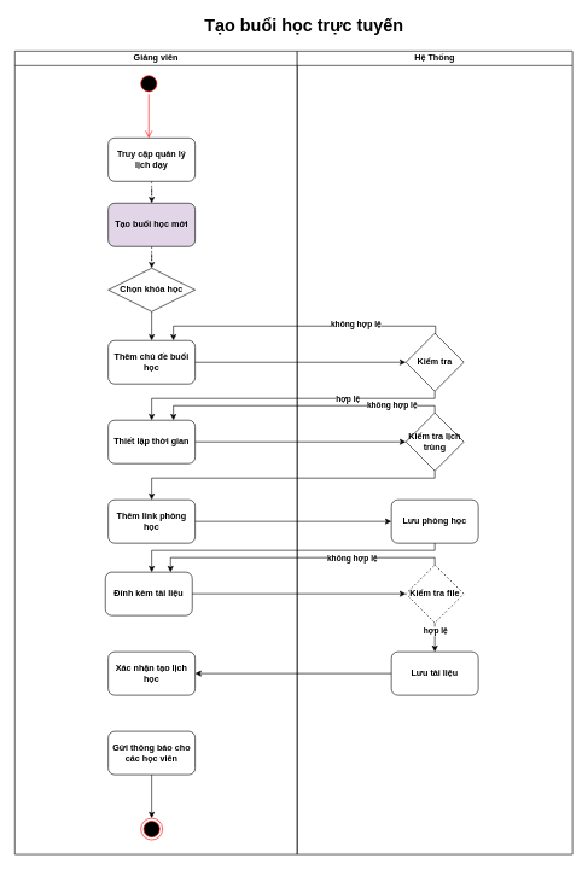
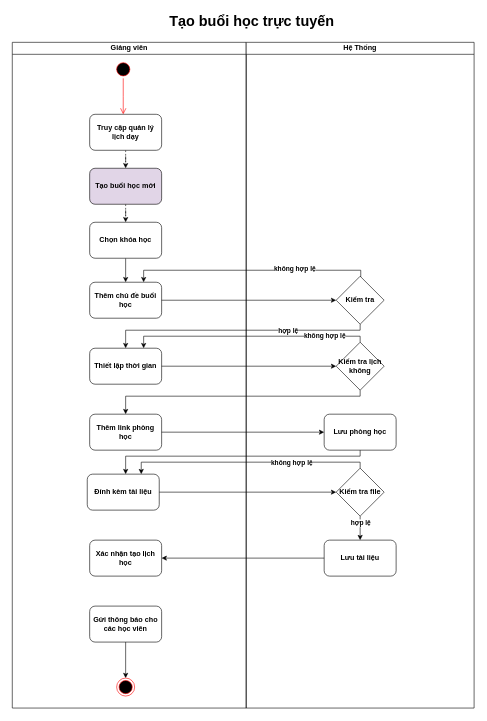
  <mxCell id="0" />
  <mxCell id="1" parent="0" />
  <mxCell id="2" value="Giảng viên" style="swimlane;startSize=20;whiteSpace=wrap;html=1;fontStyle=1" vertex="1" parent="1"><mxGeometry x="20" y="70" width="390" height="1110" as="geometry" /></mxCell>
  <mxCell id="3" value="" style="ellipse;html=1;shape=startState;fillColor=#000000;strokeColor=#ff0000;fontStyle=1" vertex="1" parent="2"><mxGeometry x="170" y="30" width="30" height="30" as="geometry" /></mxCell>
  <mxCell id="4" value="" style="edgeStyle=orthogonalEdgeStyle;html=1;verticalAlign=bottom;endArrow=open;endSize=8;strokeColor=#ff0000;rounded=0;fontStyle=1" edge="1" parent="2" source="3"><mxGeometry relative="1" as="geometry"><mxPoint x="185" y="120" as="targetPoint" /></mxGeometry></mxCell>
  <mxCell id="5" style="edgeStyle=orthogonalEdgeStyle;rounded=0;orthogonalLoop=1;jettySize=auto;html=1;fontStyle=1;dashed=1;" edge="1" parent="2" source="6" target="8"><mxGeometry relative="1" as="geometry" /></mxCell>
  <mxCell id="6" value="Tạo buổi học mới" style="rounded=1;whiteSpace=wrap;html=1;fontStyle=1;fillColor=#e1d5e7;" vertex="1" parent="2"><mxGeometry x="129" y="210" width="120" height="60" as="geometry" /></mxCell>
  <mxCell id="7" style="edgeStyle=orthogonalEdgeStyle;rounded=0;orthogonalLoop=1;jettySize=auto;html=1;entryX=0.5;entryY=0;entryDx=0;entryDy=0;fontStyle=1" edge="1" parent="2" source="8" target="9"><mxGeometry relative="1" as="geometry" /></mxCell>
- <mxCell id="8" value="Chọn khóa học" style="rhombus;whiteSpace=wrap;html=1;fontStyle=1;" vertex="1" parent="2"><mxGeometry x="129" y="300" width="120" height="60" as="geometry" /></mxCell>
+ <mxCell id="8" value="Chọn khóa học" style="rounded=1;whiteSpace=wrap;html=1;fontStyle=1" vertex="1" parent="2"><mxGeometry x="129" y="300" width="120" height="60" as="geometry" /></mxCell>
  <mxCell id="9" value="Thêm chủ đề buổi học" style="rounded=1;whiteSpace=wrap;html=1;fontStyle=1" vertex="1" parent="2"><mxGeometry x="129" y="400" width="120" height="60" as="geometry" /></mxCell>
  <mxCell id="10" value="Thiết lập thời gian" style="rounded=1;whiteSpace=wrap;html=1;fontStyle=1" vertex="1" parent="2"><mxGeometry x="129" y="510" width="120" height="60" as="geometry" /></mxCell>
  <mxCell id="11" value="Thêm link phòng học" style="rounded=1;whiteSpace=wrap;html=1;fontStyle=1" vertex="1" parent="2"><mxGeometry x="129" y="620" width="120" height="60" as="geometry" /></mxCell>
  <mxCell id="12" value="Đính kèm tài liệu" style="rounded=1;whiteSpace=wrap;html=1;fontStyle=1" vertex="1" parent="2"><mxGeometry x="125" y="720" width="120" height="60" as="geometry" /></mxCell>
  <mxCell id="13" value="Xác nhận tạo lịch học" style="rounded=1;whiteSpace=wrap;html=1;fontStyle=1" vertex="1" parent="2"><mxGeometry x="129" y="830" width="120" height="60" as="geometry" /></mxCell>
  <mxCell id="14" style="edgeStyle=orthogonalEdgeStyle;rounded=0;orthogonalLoop=1;jettySize=auto;html=1;fontStyle=1" edge="1" parent="2" source="15" target="16"><mxGeometry relative="1" as="geometry" /></mxCell>
  <mxCell id="15" value="Gửi thông báo cho các học viên" style="rounded=1;whiteSpace=wrap;html=1;fontStyle=1" vertex="1" parent="2"><mxGeometry x="129" y="940" width="120" height="60" as="geometry" /></mxCell>
  <mxCell id="16" value="" style="ellipse;html=1;shape=endState;fillColor=#000000;strokeColor=#ff0000;fontStyle=1" vertex="1" parent="2"><mxGeometry x="174" y="1060" width="30" height="30" as="geometry" /></mxCell>
  <mxCell id="17" value="Hệ Thống" style="swimlane;startSize=20;whiteSpace=wrap;html=1;fontStyle=1" vertex="1" parent="1"><mxGeometry x="410" y="70" width="380" height="1110" as="geometry" /></mxCell>
  <mxCell id="18" value="Kiểm tra" style="rhombus;whiteSpace=wrap;html=1;fontStyle=1" vertex="1" parent="17"><mxGeometry x="150" y="390" width="80" height="80" as="geometry" /></mxCell>
- <mxCell id="19" value="Kiểm tra lịch trùng" style="rhombus;whiteSpace=wrap;html=1;fontStyle=1" vertex="1" parent="17"><mxGeometry x="150" y="500" width="80" height="80" as="geometry" /></mxCell>
+ <mxCell id="19" value="Kiểm tra lịch không" style="rhombus;whiteSpace=wrap;html=1;fontStyle=1" vertex="1" parent="17"><mxGeometry x="150" y="500" width="80" height="80" as="geometry" /></mxCell>
  <mxCell id="20" value="Lưu phòng học" style="rounded=1;whiteSpace=wrap;html=1;fontStyle=1" vertex="1" parent="17"><mxGeometry x="130" y="620" width="120" height="60" as="geometry" /></mxCell>
  <mxCell id="21" style="edgeStyle=orthogonalEdgeStyle;rounded=0;orthogonalLoop=1;jettySize=auto;html=1;fontStyle=1" edge="1" parent="17" source="23" target="24"><mxGeometry relative="1" as="geometry" /></mxCell>
  <mxCell id="22" value="hợp lệ" style="edgeLabel;html=1;align=center;verticalAlign=middle;resizable=0;points=[];fontStyle=1" vertex="1" connectable="0" parent="21"><mxGeometry x="-0.45" relative="1" as="geometry"><mxPoint as="offset" /></mxGeometry></mxCell>
- <mxCell id="23" value="Kiểm tra file" style="rhombus;whiteSpace=wrap;html=1;fontStyle=1;dashed=1;" vertex="1" parent="17"><mxGeometry x="150" y="710" width="80" height="80" as="geometry" /></mxCell>
+ <mxCell id="23" value="Kiểm tra file" style="rhombus;whiteSpace=wrap;html=1;fontStyle=1" vertex="1" parent="17"><mxGeometry x="150" y="710" width="80" height="80" as="geometry" /></mxCell>
  <mxCell id="24" value="Lưu tài liệu" style="rounded=1;whiteSpace=wrap;html=1;fontStyle=1" vertex="1" parent="17"><mxGeometry x="130" y="830" width="120" height="60" as="geometry" /></mxCell>
  <mxCell id="25" value="&lt;span style=&quot;font-size: 24px;&quot;&gt;Tạo buổi học trực tuyến&lt;/span&gt;" style="text;html=1;align=center;verticalAlign=middle;whiteSpace=wrap;rounded=0;fontStyle=1" vertex="1" parent="1"><mxGeometry x="149" y="20" width="541" height="30" as="geometry" /></mxCell>
  <mxCell id="26" style="edgeStyle=orthogonalEdgeStyle;rounded=0;orthogonalLoop=1;jettySize=auto;html=1;fontStyle=1;dashed=1;" edge="1" parent="1" source="27" target="6"><mxGeometry relative="1" as="geometry" /></mxCell>
  <mxCell id="27" value="Truy cập quản lý lịch dạy" style="rounded=1;whiteSpace=wrap;html=1;fontStyle=1" vertex="1" parent="1"><mxGeometry x="149" y="190" width="120" height="60" as="geometry" /></mxCell>
  <mxCell id="28" style="edgeStyle=orthogonalEdgeStyle;rounded=0;orthogonalLoop=1;jettySize=auto;html=1;entryX=0;entryY=0.5;entryDx=0;entryDy=0;fontStyle=1" edge="1" parent="1" source="9" target="18"><mxGeometry relative="1" as="geometry" /></mxCell>
  <mxCell id="29" style="edgeStyle=orthogonalEdgeStyle;rounded=0;orthogonalLoop=1;jettySize=auto;html=1;entryX=0.75;entryY=0;entryDx=0;entryDy=0;fontStyle=1" edge="1" parent="1" source="18" target="9"><mxGeometry relative="1" as="geometry"><Array as="points"><mxPoint x="601" y="450" /><mxPoint x="239" y="450" /></Array></mxGeometry></mxCell>
  <mxCell id="30" value="không hợp lệ" style="edgeLabel;html=1;align=center;verticalAlign=middle;resizable=0;points=[];fontStyle=1" vertex="1" connectable="0" parent="29"><mxGeometry x="-0.378" y="-3" relative="1" as="geometry"><mxPoint as="offset" /></mxGeometry></mxCell>
  <mxCell id="31" style="edgeStyle=orthogonalEdgeStyle;rounded=0;orthogonalLoop=1;jettySize=auto;html=1;entryX=0.5;entryY=0;entryDx=0;entryDy=0;fontStyle=1" edge="1" parent="1" source="18" target="10"><mxGeometry relative="1" as="geometry"><Array as="points"><mxPoint x="600" y="550" /><mxPoint x="209" y="550" /></Array></mxGeometry></mxCell>
  <mxCell id="32" value="hợp lệ" style="edgeLabel;html=1;align=center;verticalAlign=middle;resizable=0;points=[];fontStyle=1" vertex="1" connectable="0" parent="31"><mxGeometry x="-0.394" relative="1" as="geometry"><mxPoint as="offset" /></mxGeometry></mxCell>
  <mxCell id="33" style="edgeStyle=orthogonalEdgeStyle;rounded=0;orthogonalLoop=1;jettySize=auto;html=1;entryX=0;entryY=0.5;entryDx=0;entryDy=0;fontStyle=1" edge="1" parent="1" source="10" target="19"><mxGeometry relative="1" as="geometry" /></mxCell>
  <mxCell id="34" style="edgeStyle=orthogonalEdgeStyle;rounded=0;orthogonalLoop=1;jettySize=auto;html=1;entryX=0.75;entryY=0;entryDx=0;entryDy=0;fontStyle=1" edge="1" parent="1" source="19" target="10"><mxGeometry relative="1" as="geometry"><Array as="points"><mxPoint x="600" y="560" /><mxPoint x="239" y="560" /></Array></mxGeometry></mxCell>
  <mxCell id="35" value="không hợp lệ" style="edgeLabel;html=1;align=center;verticalAlign=middle;resizable=0;points=[];fontStyle=1" vertex="1" connectable="0" parent="34"><mxGeometry x="-0.074" y="-1" relative="1" as="geometry"><mxPoint x="111" as="offset" /></mxGeometry></mxCell>
  <mxCell id="36" style="edgeStyle=orthogonalEdgeStyle;rounded=0;orthogonalLoop=1;jettySize=auto;html=1;fontStyle=1" edge="1" parent="1" source="19" target="11"><mxGeometry relative="1" as="geometry"><Array as="points"><mxPoint x="600" y="660" /><mxPoint x="209" y="660" /></Array></mxGeometry></mxCell>
  <mxCell id="37" style="edgeStyle=orthogonalEdgeStyle;rounded=0;orthogonalLoop=1;jettySize=auto;html=1;fontStyle=1" edge="1" parent="1" source="11" target="20"><mxGeometry relative="1" as="geometry" /></mxCell>
  <mxCell id="38" style="edgeStyle=orthogonalEdgeStyle;rounded=0;orthogonalLoop=1;jettySize=auto;html=1;fontStyle=1" edge="1" parent="1" source="20" target="12"><mxGeometry relative="1" as="geometry"><Array as="points"><mxPoint x="600" y="760" /><mxPoint x="209" y="760" /></Array></mxGeometry></mxCell>
  <mxCell id="39" style="edgeStyle=orthogonalEdgeStyle;rounded=0;orthogonalLoop=1;jettySize=auto;html=1;fontStyle=1" edge="1" parent="1" source="12" target="23"><mxGeometry relative="1" as="geometry" /></mxCell>
  <mxCell id="40" style="edgeStyle=orthogonalEdgeStyle;rounded=0;orthogonalLoop=1;jettySize=auto;html=1;entryX=0.75;entryY=0;entryDx=0;entryDy=0;fontStyle=1" edge="1" parent="1" source="23" target="12"><mxGeometry relative="1" as="geometry"><Array as="points"><mxPoint x="600" y="770" /><mxPoint x="235" y="770" /></Array></mxGeometry></mxCell>
  <mxCell id="41" value="không hợp lệ" style="edgeLabel;html=1;align=center;verticalAlign=middle;resizable=0;points=[];fontStyle=1" vertex="1" connectable="0" parent="40"><mxGeometry x="-0.368" relative="1" as="geometry"><mxPoint as="offset" /></mxGeometry></mxCell>
  <mxCell id="42" style="edgeStyle=orthogonalEdgeStyle;rounded=0;orthogonalLoop=1;jettySize=auto;html=1;fontStyle=1" edge="1" parent="1" source="24" target="13"><mxGeometry relative="1" as="geometry" /></mxCell>
